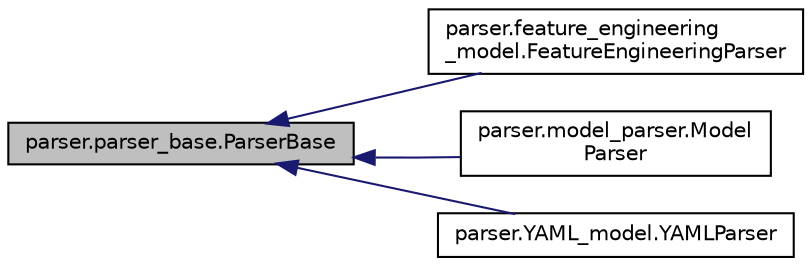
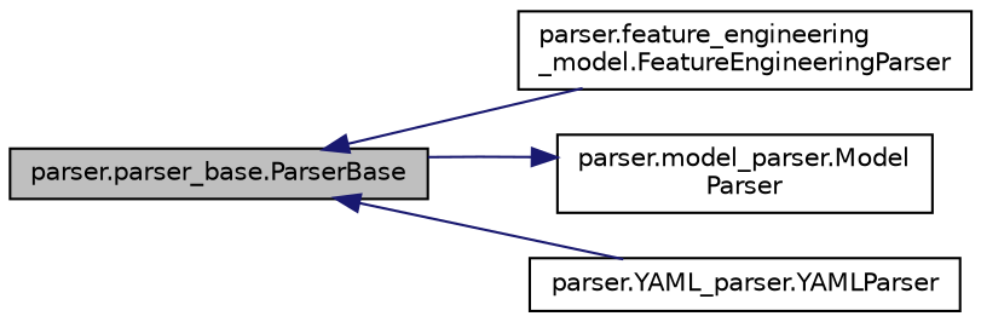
  digraph {
    rankdir=LR
    node [color=black fillcolor=white fontname=Helvetica fontsize=10 shape=record style=filled]
    edge [color=midnightblue dir=back fontname=Helvetica fontsize=10 labelfontname=Helvetica labelfontsize=10 style=solid]
    n1 [fillcolor=grey75 fontcolor=black height=0.2 label="parser.parser_base.ParserBase" width=0.4]
    n2 [height=0.2 label="parser.feature_engineering\l_model.FeatureEngineeringParser" width=0.4]
    n3 [height=0.2 label="parser.model_parser.Model\lParser" width=0.4]
-   n4 [height=0.2 label="parser.YAML_model.YAMLParser" width=0.4]
+   n4 [height=0.2 label="parser.YAML_parser.YAMLParser" width=0.4]
    n1 -> n2
-   n1 -> n3
+   n3 -> n1
    n1 -> n4
  }
